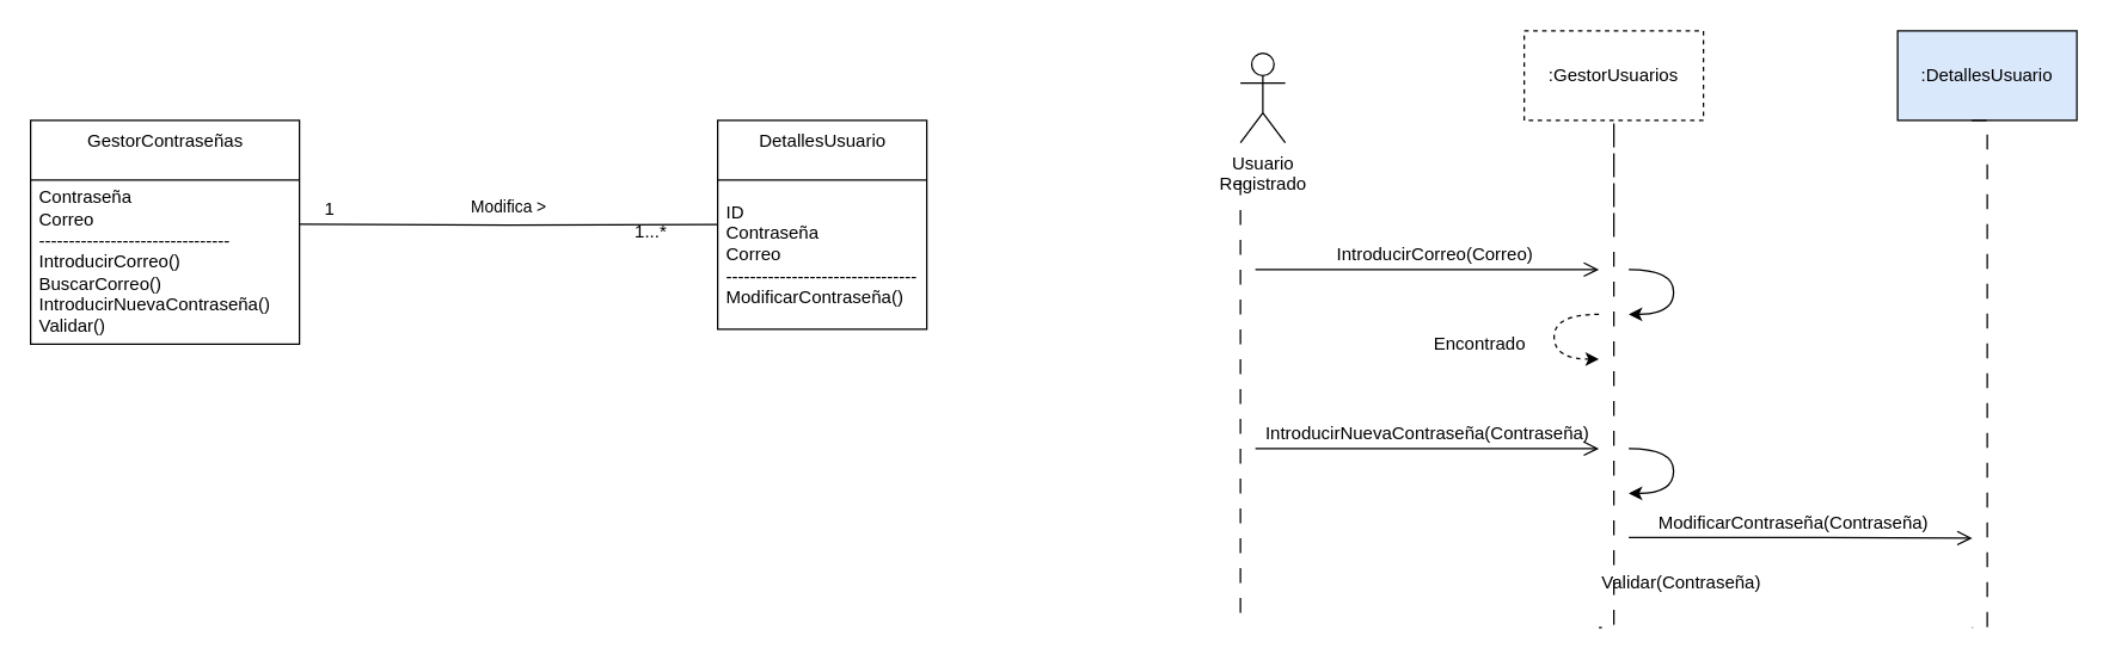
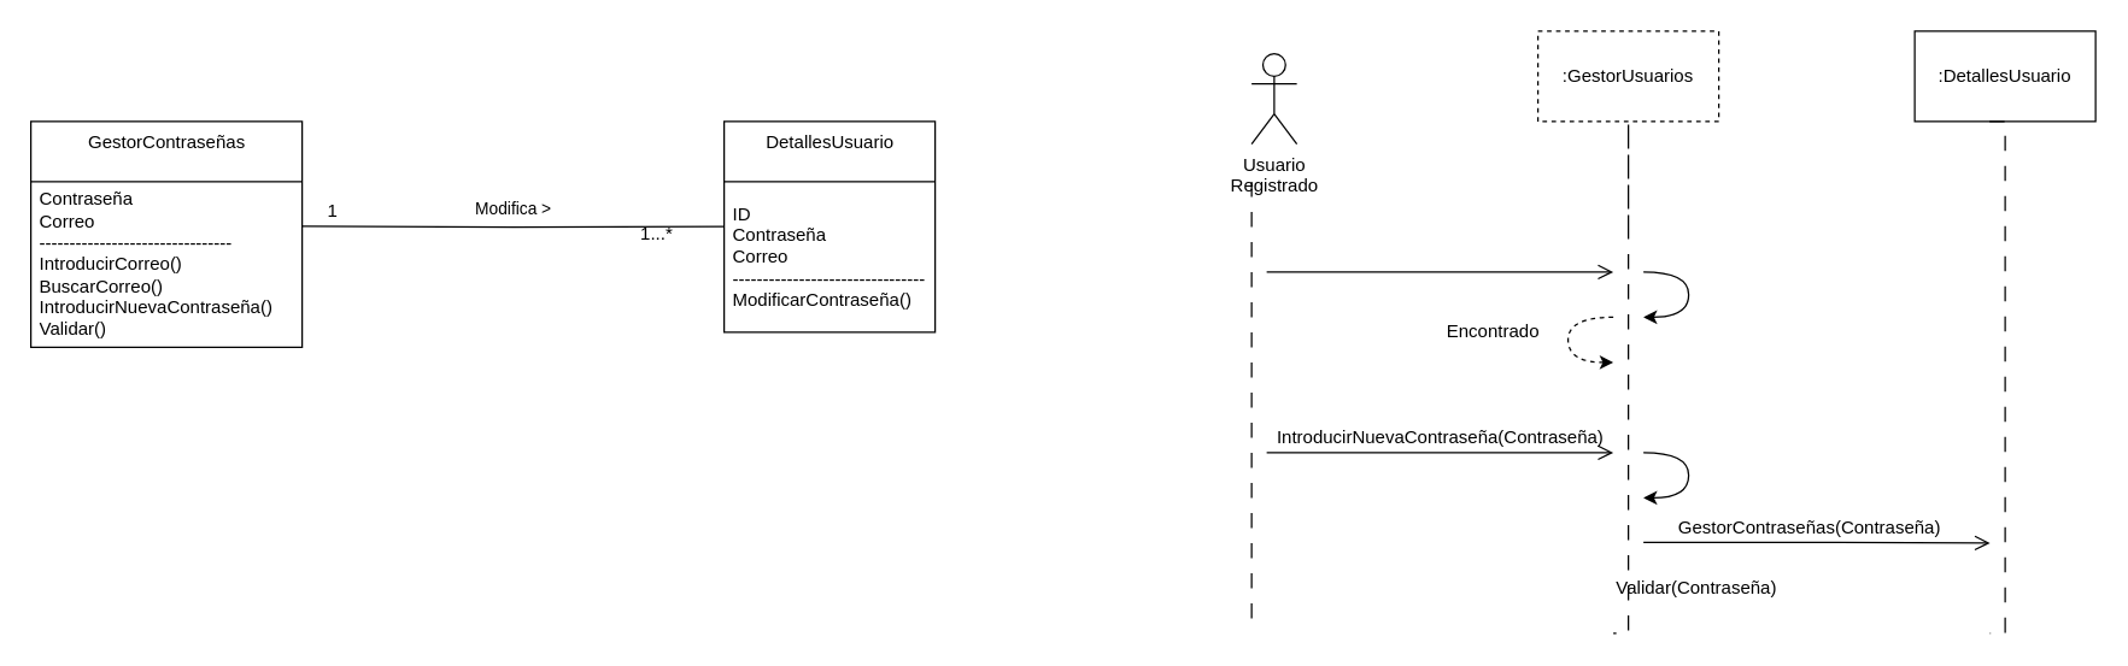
  <mxCell id="0" />
  <mxCell id="1" parent="0" />
  <mxCell id="2" value="Usuario &lt;br&gt;Registrado" style="shape=umlActor;verticalLabelPosition=bottom;verticalAlign=top;html=1;outlineConnect=0;" parent="1" vertex="1"><mxGeometry x="830" y="35" width="30" height="60" as="geometry" /></mxCell>
  <mxCell id="3" value="" style="endArrow=none;startArrow=none;endFill=0;startFill=0;endSize=8;html=1;verticalAlign=bottom;dashed=1;labelBackgroundColor=none;dashPattern=10 10;rounded=0;edgeStyle=orthogonalEdgeStyle;" parent="1" edge="1"><mxGeometry width="160" relative="1" as="geometry"><mxPoint x="830" y="120" as="sourcePoint" /><mxPoint x="830" y="420" as="targetPoint" /></mxGeometry></mxCell>
  <mxCell id="4" value=":GestorUsuarios" style="rounded=0;whiteSpace=wrap;html=1;dashed=1;" parent="1" vertex="1"><mxGeometry x="1020" y="20" width="120" height="60" as="geometry" /></mxCell>
- <mxCell id="5" value=":DetallesUsuario" style="rounded=0;whiteSpace=wrap;html=1;fillColor=#dae8fc;" parent="1" vertex="1"><mxGeometry x="1270" y="20" width="120" height="60" as="geometry" /></mxCell>
+ <mxCell id="5" value=":DetallesUsuario" style="rounded=0;whiteSpace=wrap;html=1;" parent="1" vertex="1"><mxGeometry x="1270" y="20" width="120" height="60" as="geometry" /></mxCell>
  <mxCell id="6" value="" style="endArrow=none;startArrow=none;endFill=0;startFill=0;endSize=8;html=1;verticalAlign=bottom;dashed=1;labelBackgroundColor=none;dashPattern=10 10;rounded=0;edgeStyle=orthogonalEdgeStyle;" parent="1" edge="1"><mxGeometry width="160" relative="1" as="geometry"><mxPoint x="1080" y="152" as="sourcePoint" /><mxPoint x="1070" y="420" as="targetPoint" /><Array as="points"><mxPoint x="1080" y="80" /><mxPoint x="1080" y="420" /></Array></mxGeometry></mxCell>
  <mxCell id="7" value="" style="endArrow=none;startArrow=none;endFill=0;startFill=0;endSize=8;html=1;verticalAlign=bottom;dashed=1;labelBackgroundColor=none;dashPattern=10 10;rounded=0;edgeStyle=orthogonalEdgeStyle;" parent="1" edge="1"><mxGeometry width="160" relative="1" as="geometry"><mxPoint x="1319.6" y="80" as="sourcePoint" /><mxPoint x="1320" y="420" as="targetPoint" /><Array as="points"><mxPoint x="1330" y="80" /><mxPoint x="1330" y="420" /></Array></mxGeometry></mxCell>
  <mxCell id="8" value="GestorContraseñas" style="swimlane;fontStyle=0;align=center;verticalAlign=top;childLayout=stackLayout;horizontal=1;startSize=40;horizontalStack=0;resizeParent=1;resizeParentMax=0;resizeLast=0;collapsible=0;marginBottom=0;html=1;" parent="1" vertex="1"><mxGeometry x="20" y="80" width="180" height="150" as="geometry" /></mxCell>
  <mxCell id="9" value="Contraseña&lt;br&gt;Correo&lt;br&gt;--------------------------------&lt;br&gt;&lt;div&gt;IntroducirCorreo()&lt;/div&gt;&lt;div&gt;BuscarCorreo()&lt;/div&gt;&lt;div&gt;IntroducirNuevaContraseña()&lt;/div&gt;&lt;div&gt;Validar()&lt;br&gt;&lt;/div&gt;" style="text;html=1;strokeColor=none;fillColor=none;align=left;verticalAlign=middle;spacingLeft=4;spacingRight=4;overflow=hidden;rotatable=0;points=[[0,0.5],[1,0.5]];portConstraint=eastwest;" parent="8" vertex="1"><mxGeometry y="40" width="180" height="110" as="geometry" /></mxCell>
  <mxCell id="10" value="DetallesUsuario" style="swimlane;fontStyle=0;align=center;verticalAlign=top;childLayout=stackLayout;horizontal=1;startSize=40;horizontalStack=0;resizeParent=1;resizeParentMax=0;resizeLast=0;collapsible=0;marginBottom=0;html=1;" parent="1" vertex="1"><mxGeometry x="480" y="80" width="140" height="140" as="geometry" /></mxCell>
  <mxCell id="11" value="ID&lt;br&gt;Contraseña&lt;br&gt;Correo&lt;br&gt;--------------------------------&lt;br&gt;ModificarContraseña()" style="text;html=1;strokeColor=none;fillColor=none;align=left;verticalAlign=middle;spacingLeft=4;spacingRight=4;overflow=hidden;rotatable=0;points=[[0,0.5],[1,0.5]];portConstraint=eastwest;" parent="10" vertex="1"><mxGeometry y="40" width="140" height="100" as="geometry" /></mxCell>
  <mxCell id="12" value="Modifica &amp;gt;" style="endArrow=none;html=1;endSize=12;startArrow=none;startSize=14;startFill=0;edgeStyle=orthogonalEdgeStyle;align=center;verticalAlign=bottom;endFill=0;rounded=0;entryX=0;entryY=0.298;entryDx=0;entryDy=0;entryPerimeter=0;" parent="1" target="11" edge="1"><mxGeometry y="3" relative="1" as="geometry"><mxPoint x="200" y="149.6" as="sourcePoint" /><mxPoint x="360" y="149.6" as="targetPoint" /></mxGeometry></mxCell>
  <mxCell id="13" value="1" style="text;html=1;align=center;verticalAlign=middle;resizable=0;points=[];autosize=1;strokeColor=none;fillColor=none;" parent="1" vertex="1"><mxGeometry x="210" y="130" width="20" height="20" as="geometry" /></mxCell>
  <mxCell id="14" value="1...*" style="text;html=1;align=center;verticalAlign=middle;resizable=0;points=[];autosize=1;strokeColor=none;fillColor=none;" parent="1" vertex="1"><mxGeometry x="415" y="145" width="40" height="20" as="geometry" /></mxCell>
  <mxCell id="15" value="" style="endArrow=open;startArrow=none;endFill=0;startFill=0;endSize=8;html=1;verticalAlign=bottom;labelBackgroundColor=none;strokeWidth=1;rounded=0;edgeStyle=orthogonalEdgeStyle;" parent="1" edge="1"><mxGeometry width="160" relative="1" as="geometry"><mxPoint x="840" y="180" as="sourcePoint" /><mxPoint x="1070" y="180" as="targetPoint" /></mxGeometry></mxCell>
- <mxCell id="16" value="IntroducirCorreo(Correo)" style="text;html=1;align=center;verticalAlign=middle;resizable=0;points=[];autosize=1;strokeColor=none;fillColor=none;" parent="1" vertex="1"><mxGeometry x="885" y="160" width="150" height="20" as="geometry" /></mxCell>
  <mxCell id="17" value="" style="curved=1;endArrow=classic;html=1;rounded=0;edgeStyle=orthogonalEdgeStyle;" parent="1" edge="1"><mxGeometry width="50" height="50" relative="1" as="geometry"><mxPoint x="1090" y="180" as="sourcePoint" /><mxPoint x="1090" y="210" as="targetPoint" /><Array as="points"><mxPoint x="1120" y="180" /><mxPoint x="1120" y="210" /></Array></mxGeometry></mxCell>
  <mxCell id="18" value="" style="curved=1;endArrow=classic;html=1;rounded=0;edgeStyle=orthogonalEdgeStyle;dashed=1;" parent="1" edge="1"><mxGeometry width="50" height="50" relative="1" as="geometry"><mxPoint x="1070" y="210" as="sourcePoint" /><mxPoint x="1070" y="240" as="targetPoint" /><Array as="points"><mxPoint x="1040" y="210" /><mxPoint x="1040" y="240" /></Array></mxGeometry></mxCell>
- <mxCell id="19" value="Encontrado" style="text;html=1;align=center;verticalAlign=middle;resizable=0;points=[];autosize=1;strokeColor=none;fillColor=none;" parent="1" vertex="1"><mxGeometry x="950" y="220" width="80" height="20" as="geometry" /></mxCell>
+ <mxCell id="19" value="Encontrado" style="text;html=1;align=center;verticalAlign=middle;resizable=0;points=[];autosize=1;strokeColor=none;fillColor=none;" parent="1" vertex="1"><mxGeometry x="950" y="210" width="80" height="20" as="geometry" /></mxCell>
  <mxCell id="20" value="" style="endArrow=open;startArrow=none;endFill=0;startFill=0;endSize=8;html=1;verticalAlign=bottom;labelBackgroundColor=none;strokeWidth=1;rounded=0;edgeStyle=orthogonalEdgeStyle;" parent="1" edge="1"><mxGeometry width="160" relative="1" as="geometry"><mxPoint x="840" y="300" as="sourcePoint" /><mxPoint x="1070" y="300" as="targetPoint" /><Array as="points"><mxPoint x="980" y="300" /><mxPoint x="980" y="300" /></Array></mxGeometry></mxCell>
  <mxCell id="21" value="IntroducirNuevaContraseña(Contraseña)" style="text;html=1;align=center;verticalAlign=middle;resizable=0;points=[];autosize=1;strokeColor=none;fillColor=none;" parent="1" vertex="1"><mxGeometry x="840" y="280" width="230" height="20" as="geometry" /></mxCell>
  <mxCell id="22" value="" style="curved=1;endArrow=classic;html=1;rounded=0;edgeStyle=orthogonalEdgeStyle;" parent="1" edge="1"><mxGeometry width="50" height="50" relative="1" as="geometry"><mxPoint x="1090" y="300" as="sourcePoint" /><mxPoint x="1090" y="330" as="targetPoint" /><Array as="points"><mxPoint x="1120" y="300" /><mxPoint x="1120" y="330" /></Array></mxGeometry></mxCell>
  <mxCell id="23" value="Validar(Contraseña)" style="text;html=1;align=center;verticalAlign=middle;resizable=0;points=[];autosize=1;strokeColor=none;fillColor=none;" parent="1" vertex="1"><mxGeometry x="1065" y="380" width="120" height="20" as="geometry" /></mxCell>
  <mxCell id="24" value="" style="endArrow=open;startArrow=none;endFill=0;startFill=0;endSize=8;html=1;verticalAlign=bottom;labelBackgroundColor=none;strokeWidth=1;rounded=0;edgeStyle=orthogonalEdgeStyle;" parent="1" edge="1"><mxGeometry width="160" relative="1" as="geometry"><mxPoint x="1090" y="359.6" as="sourcePoint" /><mxPoint x="1320" y="360" as="targetPoint" /><Array as="points"><mxPoint x="1200" y="359.6" /><mxPoint x="1200" y="359.6" /></Array></mxGeometry></mxCell>
- <mxCell id="25" value="ModificarContraseña(Contraseña)" style="text;html=1;align=center;verticalAlign=middle;resizable=0;points=[];autosize=1;strokeColor=none;fillColor=none;" parent="1" vertex="1"><mxGeometry x="1100" y="340" width="200" height="20" as="geometry" /></mxCell>
+ <mxCell id="25" value="GestorContraseñas(Contraseña)" style="text;html=1;align=center;verticalAlign=middle;resizable=0;points=[];autosize=1;strokeColor=none;fillColor=none;" parent="1" vertex="1"><mxGeometry x="1100" y="340" width="200" height="20" as="geometry" /></mxCell>
